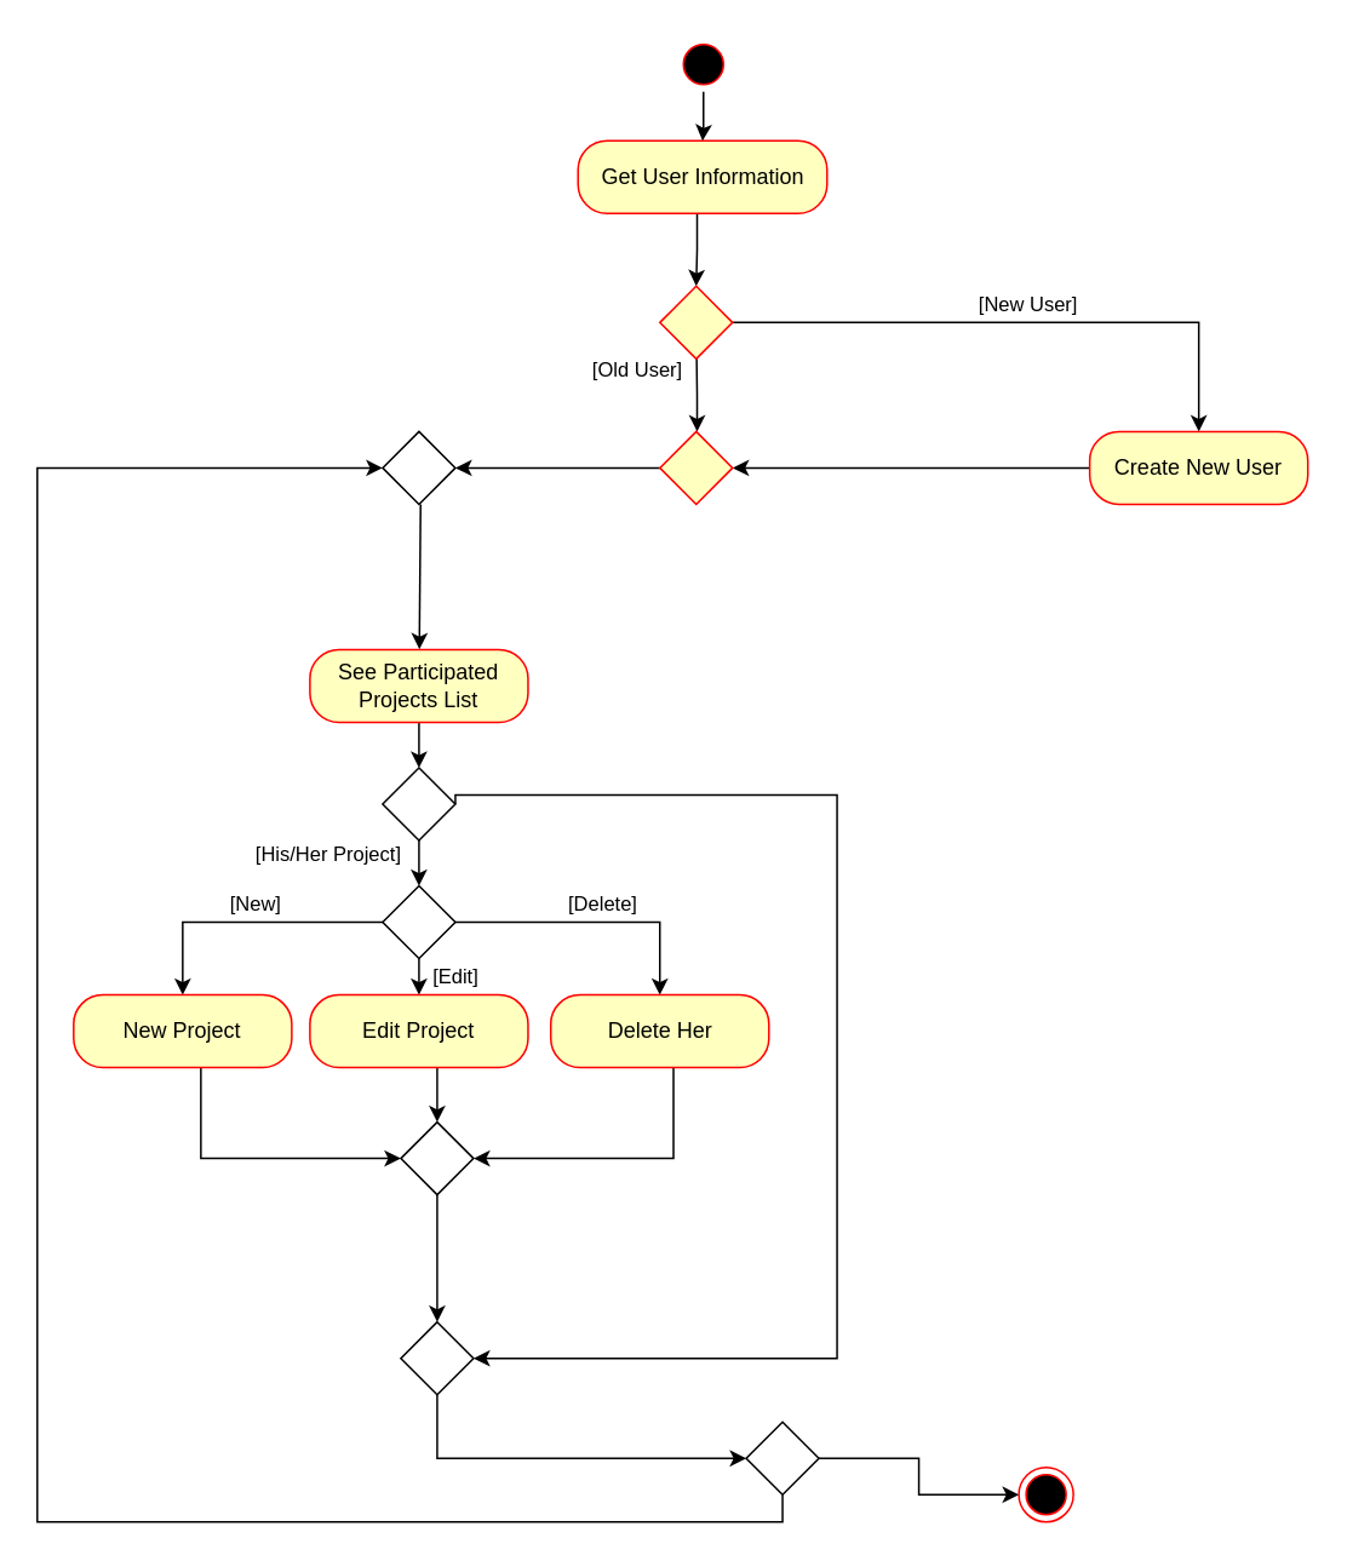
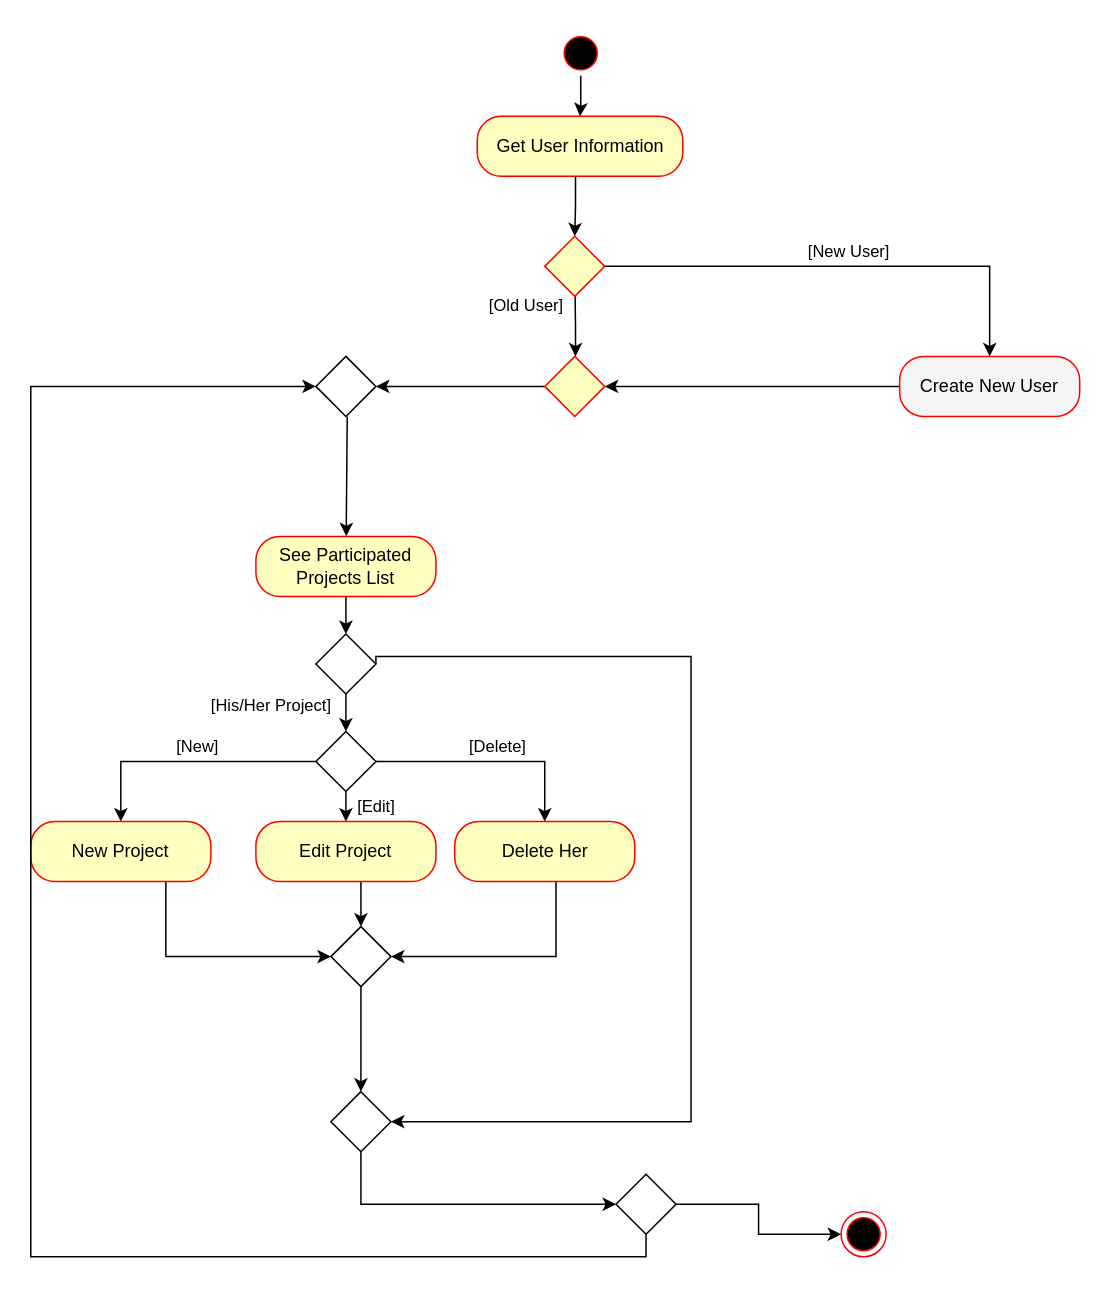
  <mxCell id="0" />
  <mxCell id="1" parent="0" />
  <mxCell id="2" style="edgeStyle=orthogonalEdgeStyle;rounded=0;orthogonalLoop=1;jettySize=auto;html=1;exitX=0.5;exitY=1;exitDx=0;exitDy=0;entryX=0.5;entryY=0;entryDx=0;entryDy=0;" edge="1" parent="1" source="3" target="6"><mxGeometry relative="1" as="geometry"><Array as="points"><mxPoint x="383" y="117" /><mxPoint x="383" y="137" /></Array></mxGeometry></mxCell>
  <mxCell id="3" value="Get User Information" style="rounded=1;whiteSpace=wrap;html=1;arcSize=40;fontColor=#000000;fillColor=#FFFFC0;strokeColor=#ff0000;labelBackgroundColor=none;" vertex="1" parent="1"><mxGeometry x="317.5" y="77" width="137" height="40" as="geometry" /></mxCell>
  <mxCell id="4" value="[Old User]" style="edgeStyle=orthogonalEdgeStyle;rounded=0;orthogonalLoop=1;jettySize=auto;html=1;exitX=0.5;exitY=1;exitDx=0;exitDy=0;" edge="1" parent="1" source="6" target="10"><mxGeometry x="0.147" y="-33" relative="1" as="geometry"><mxPoint x="160" y="177" as="targetPoint" /><Array as="points"><mxPoint x="383" y="177" /><mxPoint x="383" y="217" /><mxPoint x="390" y="217" /></Array><mxPoint as="offset" /></mxGeometry></mxCell>
  <mxCell id="5" value="[New User]" style="edgeStyle=orthogonalEdgeStyle;rounded=0;orthogonalLoop=1;jettySize=auto;html=1;exitX=1;exitY=0.5;exitDx=0;exitDy=0;entryX=0.5;entryY=0;entryDx=0;entryDy=0;" edge="1" parent="1" source="6" target="8"><mxGeometry x="0.026" y="10" relative="1" as="geometry"><mxPoint as="offset" /></mxGeometry></mxCell>
  <mxCell id="6" value="" style="shape=rhombus;html=1;verticalLabelPosition=bottom;verticalAlignment=top;labelBackgroundColor=none;strokeColor=#FF0000;fillColor=#FFFFC0;" vertex="1" parent="1"><mxGeometry x="362.5" y="157" width="40" height="40" as="geometry" /></mxCell>
  <mxCell id="7" style="edgeStyle=orthogonalEdgeStyle;rounded=0;orthogonalLoop=1;jettySize=auto;html=1;entryX=1;entryY=0.5;entryDx=0;entryDy=0;" edge="1" parent="1" source="8" target="10"><mxGeometry relative="1" as="geometry" /></mxCell>
- <mxCell id="8" value="Create New User" style="rounded=1;whiteSpace=wrap;html=1;arcSize=40;fontColor=#000000;fillColor=#ffffc0;strokeColor=#ff0000;labelBackgroundColor=none;" vertex="1" parent="1"><mxGeometry x="599" y="237" width="120" height="40" as="geometry" /></mxCell>
+ <mxCell id="8" value="Create New User" style="rounded=1;whiteSpace=wrap;html=1;arcSize=40;fontColor=#000000;fillColor=#f5f5f5;strokeColor=#ff0000;labelBackgroundColor=none;" vertex="1" parent="1"><mxGeometry x="599" y="237" width="120" height="40" as="geometry" /></mxCell>
  <mxCell id="9" style="edgeStyle=orthogonalEdgeStyle;rounded=0;orthogonalLoop=1;jettySize=auto;html=1;exitX=0;exitY=0.5;exitDx=0;exitDy=0;entryX=1;entryY=0.5;entryDx=0;entryDy=0;" edge="1" parent="1" source="10" target="37"><mxGeometry relative="1" as="geometry" /></mxCell>
  <mxCell id="10" value="" style="shape=rhombus;html=1;verticalLabelPosition=top;verticalAlignment=bottom;fillColor=#FFFFC0;strokeColor=#FF0000;" vertex="1" parent="1"><mxGeometry x="362.5" y="237" width="40" height="40" as="geometry" /></mxCell>
  <mxCell id="11" style="edgeStyle=orthogonalEdgeStyle;rounded=0;orthogonalLoop=1;jettySize=auto;html=1;entryX=0.5;entryY=0;entryDx=0;entryDy=0;" edge="1" parent="1" source="12" target="15"><mxGeometry relative="1" as="geometry" /></mxCell>
  <mxCell id="12" value="See Participated Projects List" style="rounded=1;whiteSpace=wrap;html=1;arcSize=40;fontColor=#000000;fillColor=#ffffc0;strokeColor=#ff0000;" vertex="1" parent="1"><mxGeometry x="170" y="357" width="120" height="40" as="geometry" /></mxCell>
  <mxCell id="13" value="[His/Her Project]" style="edgeStyle=orthogonalEdgeStyle;rounded=0;orthogonalLoop=1;jettySize=auto;html=1;exitX=0.5;exitY=1;exitDx=0;exitDy=0;entryX=0.5;entryY=0;entryDx=0;entryDy=0;" edge="1" parent="1" source="15" target="19"><mxGeometry x="-0.337" y="-50" relative="1" as="geometry"><mxPoint as="offset" /></mxGeometry></mxCell>
  <mxCell id="14" style="edgeStyle=orthogonalEdgeStyle;rounded=0;orthogonalLoop=1;jettySize=auto;html=1;exitX=1;exitY=0.5;exitDx=0;exitDy=0;entryX=1;entryY=0.5;entryDx=0;entryDy=0;" edge="1" parent="1" source="15" target="29"><mxGeometry relative="1" as="geometry"><Array as="points"><mxPoint x="460" y="437" /><mxPoint x="460" y="747" /></Array></mxGeometry></mxCell>
  <mxCell id="15" value="" style="shape=rhombus;html=1;verticalLabelPosition=top;verticalAlignment=bottom;" vertex="1" parent="1"><mxGeometry x="210" y="422" width="40" height="40" as="geometry" /></mxCell>
  <mxCell id="16" value="[New]" style="edgeStyle=orthogonalEdgeStyle;rounded=0;orthogonalLoop=1;jettySize=auto;html=1;" edge="1" parent="1" source="19" target="21"><mxGeometry x="-0.067" y="-10" relative="1" as="geometry"><mxPoint as="offset" /></mxGeometry></mxCell>
  <mxCell id="17" value="[Edit]" style="edgeStyle=orthogonalEdgeStyle;rounded=0;orthogonalLoop=1;jettySize=auto;html=1;exitX=0.5;exitY=1;exitDx=0;exitDy=0;entryX=0.5;entryY=0;entryDx=0;entryDy=0;" edge="1" parent="1" source="19" target="23"><mxGeometry x="0.014" y="20" relative="1" as="geometry"><mxPoint as="offset" /></mxGeometry></mxCell>
  <mxCell id="18" value="[Delete]" style="edgeStyle=orthogonalEdgeStyle;rounded=0;orthogonalLoop=1;jettySize=auto;html=1;entryX=0.5;entryY=0;entryDx=0;entryDy=0;" edge="1" parent="1" source="19" target="25"><mxGeometry x="0.066" y="10" relative="1" as="geometry"><mxPoint as="offset" /></mxGeometry></mxCell>
  <mxCell id="19" value="" style="shape=rhombus;html=1;verticalLabelPosition=top;verticalAlignment=bottom;" vertex="1" parent="1"><mxGeometry x="210" y="487" width="40" height="40" as="geometry" /></mxCell>
  <mxCell id="20" style="edgeStyle=orthogonalEdgeStyle;rounded=0;orthogonalLoop=1;jettySize=auto;html=1;entryX=0;entryY=0.5;entryDx=0;entryDy=0;" edge="1" parent="1" source="21" target="27"><mxGeometry relative="1" as="geometry"><Array as="points"><mxPoint x="110" y="637" /></Array></mxGeometry></mxCell>
- <mxCell id="21" value="New Project" style="rounded=1;whiteSpace=wrap;html=1;arcSize=40;fontColor=#000000;fillColor=#ffffc0;strokeColor=#ff0000;" vertex="1" parent="1"><mxGeometry x="40" y="547" width="120" height="40" as="geometry" /></mxCell>
+ <mxCell id="21" value="New Project" style="rounded=1;whiteSpace=wrap;html=1;arcSize=40;fontColor=#000000;fillColor=#ffffc0;strokeColor=#ff0000;" vertex="1" parent="1"><mxGeometry x="20" y="547" width="120" height="40" as="geometry" /></mxCell>
  <mxCell id="22" style="edgeStyle=orthogonalEdgeStyle;rounded=0;orthogonalLoop=1;jettySize=auto;html=1;entryX=0.5;entryY=0;entryDx=0;entryDy=0;" edge="1" parent="1" source="23" target="27"><mxGeometry relative="1" as="geometry"><Array as="points"><mxPoint x="240" y="597" /><mxPoint x="240" y="597" /></Array></mxGeometry></mxCell>
  <mxCell id="23" value="Edit Project" style="rounded=1;whiteSpace=wrap;html=1;arcSize=40;fontColor=#000000;fillColor=#ffffc0;strokeColor=#ff0000;" vertex="1" parent="1"><mxGeometry x="170" y="547" width="120" height="40" as="geometry" /></mxCell>
  <mxCell id="24" style="edgeStyle=orthogonalEdgeStyle;rounded=0;orthogonalLoop=1;jettySize=auto;html=1;entryX=1;entryY=0.5;entryDx=0;entryDy=0;" edge="1" parent="1" source="25" target="27"><mxGeometry relative="1" as="geometry"><Array as="points"><mxPoint x="370" y="557" /></Array></mxGeometry></mxCell>
  <mxCell id="25" value="Delete Her" style="rounded=1;whiteSpace=wrap;html=1;arcSize=40;fontColor=#000000;fillColor=#ffffc0;strokeColor=#ff0000;" vertex="1" parent="1"><mxGeometry x="302.5" y="547" width="120" height="40" as="geometry" /></mxCell>
  <mxCell id="26" style="edgeStyle=orthogonalEdgeStyle;rounded=0;orthogonalLoop=1;jettySize=auto;html=1;entryX=0.5;entryY=0;entryDx=0;entryDy=0;" edge="1" parent="1" source="27" target="29"><mxGeometry relative="1" as="geometry" /></mxCell>
  <mxCell id="27" value="" style="shape=rhombus;html=1;verticalLabelPosition=top;verticalAlignment=bottom;" vertex="1" parent="1"><mxGeometry x="220" y="617" width="40" height="40" as="geometry" /></mxCell>
  <mxCell id="28" style="edgeStyle=orthogonalEdgeStyle;rounded=0;orthogonalLoop=1;jettySize=auto;html=1;exitX=0.5;exitY=1;exitDx=0;exitDy=0;entryX=0;entryY=0.5;entryDx=0;entryDy=0;" edge="1" parent="1" source="29" target="35"><mxGeometry relative="1" as="geometry"><mxPoint x="270" y="717" as="targetPoint" /><Array as="points"><mxPoint x="240" y="802" /></Array></mxGeometry></mxCell>
  <mxCell id="29" value="" style="shape=rhombus;html=1;verticalLabelPosition=top;verticalAlignment=bottom;" vertex="1" parent="1"><mxGeometry x="220" y="727" width="40" height="40" as="geometry" /></mxCell>
  <mxCell id="30" style="edgeStyle=orthogonalEdgeStyle;rounded=0;orthogonalLoop=1;jettySize=auto;html=1;entryX=0.5;entryY=0;entryDx=0;entryDy=0;" edge="1" parent="1" source="31" target="3"><mxGeometry relative="1" as="geometry" /></mxCell>
  <mxCell id="31" value="" style="ellipse;html=1;shape=startState;fillColor=#000000;strokeColor=#ff0000;labelBackgroundColor=none;" vertex="1" parent="1"><mxGeometry x="371.5" y="20" width="30" height="30" as="geometry" /></mxCell>
  <mxCell id="32" value="" style="ellipse;html=1;shape=endState;fillColor=#000000;strokeColor=#ff0000;" vertex="1" parent="1"><mxGeometry x="560" y="807" width="30" height="30" as="geometry" /></mxCell>
  <mxCell id="33" style="edgeStyle=orthogonalEdgeStyle;rounded=0;orthogonalLoop=1;jettySize=auto;html=1;entryX=0;entryY=0.5;entryDx=0;entryDy=0;" edge="1" parent="1" source="35" target="32"><mxGeometry relative="1" as="geometry" /></mxCell>
  <mxCell id="34" style="edgeStyle=orthogonalEdgeStyle;rounded=0;orthogonalLoop=1;jettySize=auto;html=1;exitX=0.5;exitY=1;exitDx=0;exitDy=0;entryX=0;entryY=0.5;entryDx=0;entryDy=0;" edge="1" parent="1" source="35" target="37"><mxGeometry relative="1" as="geometry"><mxPoint x="110" y="292.862" as="targetPoint" /><Array as="points"><mxPoint x="430" y="837" /><mxPoint x="20" y="837" /><mxPoint x="20" y="257" /></Array></mxGeometry></mxCell>
  <mxCell id="35" value="" style="shape=rhombus;html=1;verticalLabelPosition=top;verticalAlignment=bottom;" vertex="1" parent="1"><mxGeometry x="410" y="782" width="40" height="40" as="geometry" /></mxCell>
  <mxCell id="36" style="edgeStyle=orthogonalEdgeStyle;rounded=0;orthogonalLoop=1;jettySize=auto;html=1;entryX=0.5;entryY=0;entryDx=0;entryDy=0;" edge="1" parent="1"><mxGeometry relative="1" as="geometry"><mxPoint x="230.879" y="277" as="sourcePoint" /><mxPoint x="230.19" y="356.828" as="targetPoint" /><Array as="points"><mxPoint x="230" y="277" /><mxPoint x="230" y="317" /></Array></mxGeometry></mxCell>
  <mxCell id="37" value="" style="shape=rhombus;html=1;verticalLabelPosition=top;verticalAlignment=bottom;" vertex="1" parent="1"><mxGeometry x="210" y="237" width="40" height="40" as="geometry" /></mxCell>
